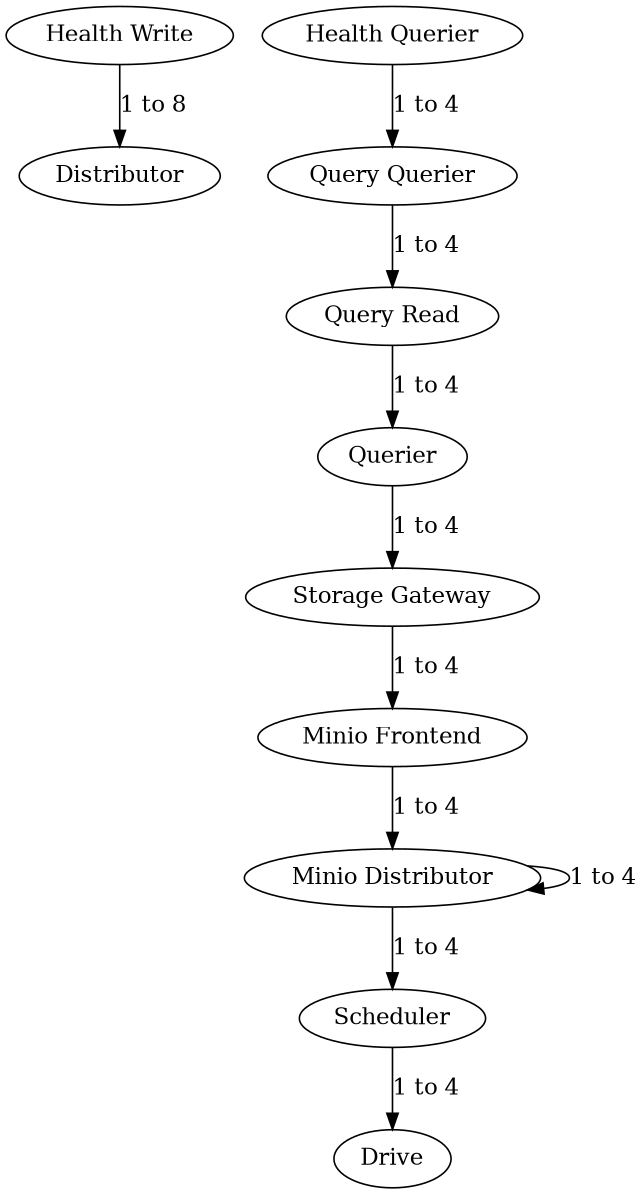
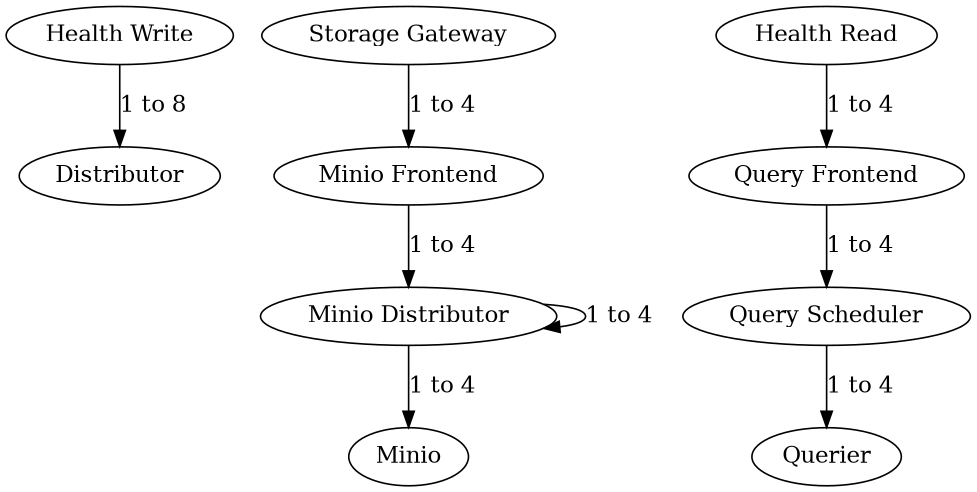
  digraph {
    node [func=random instances=4]
    n1 [label=Distributor]
    n2 [func="50%" instances=8 label="Minio Frontend"]
    n3 [func="50%" instances=8 label="Minio Distributor"]
    n4 [instances=1 label="Health Write"]
-   n5 [label="Query Querier"]
-   n6 [label="Query Read"]
+   n5 [label="Query Frontend"]
+   n6 [label="Query Scheduler"]
    n7 [label=Querier]
    n8 [label="Storage Gateway"]
-   n9 [instances=1 label="Health Querier"]
-   n10 [func="50%" instances=8 label=Scheduler]
-   n11 [instances=8 label=Drive]
+   n9 [instances=1 label="Health Read"]
+   n10 [func="50%" instances=8 label=Minio]
    n2 -> n3 [label="1 to 4"]
    n3 -> n3 [label="1 to 4"]
    n3 -> n10 [label="1 to 4"]
    n4 -> n1 [label="1 to 8"]
    n5 -> n6 [label="1 to 4"]
    n6 -> n7 [label="1 to 4"]
-   n7 -> n8 [label="1 to 4"]
    n8 -> n2 [label="1 to 4"]
    n9 -> n5 [label="1 to 4"]
-   n10 -> n11 [label="1 to 4"]
  }
